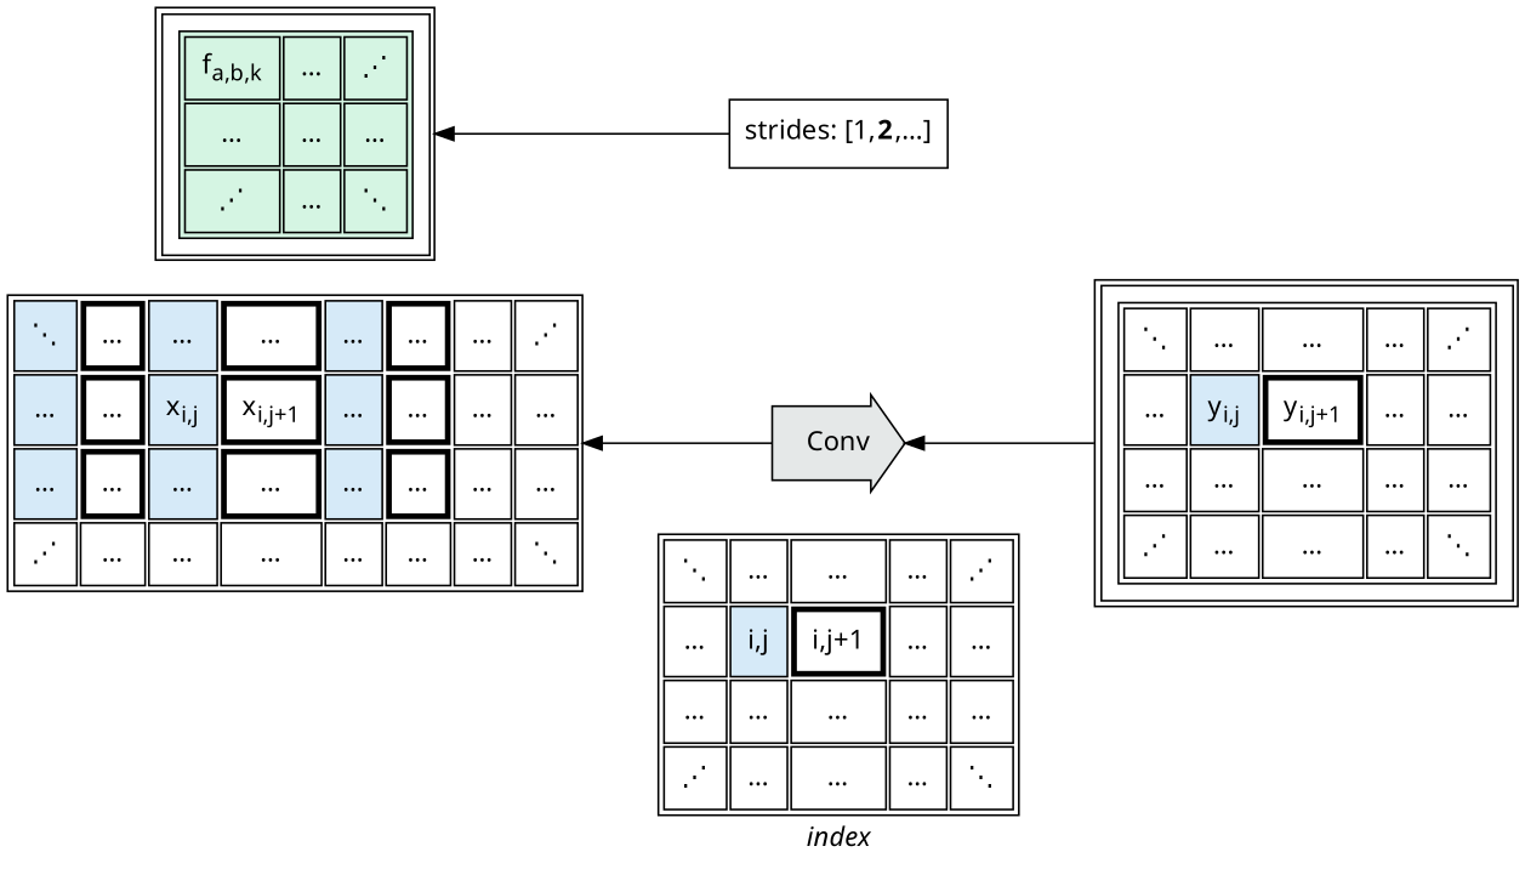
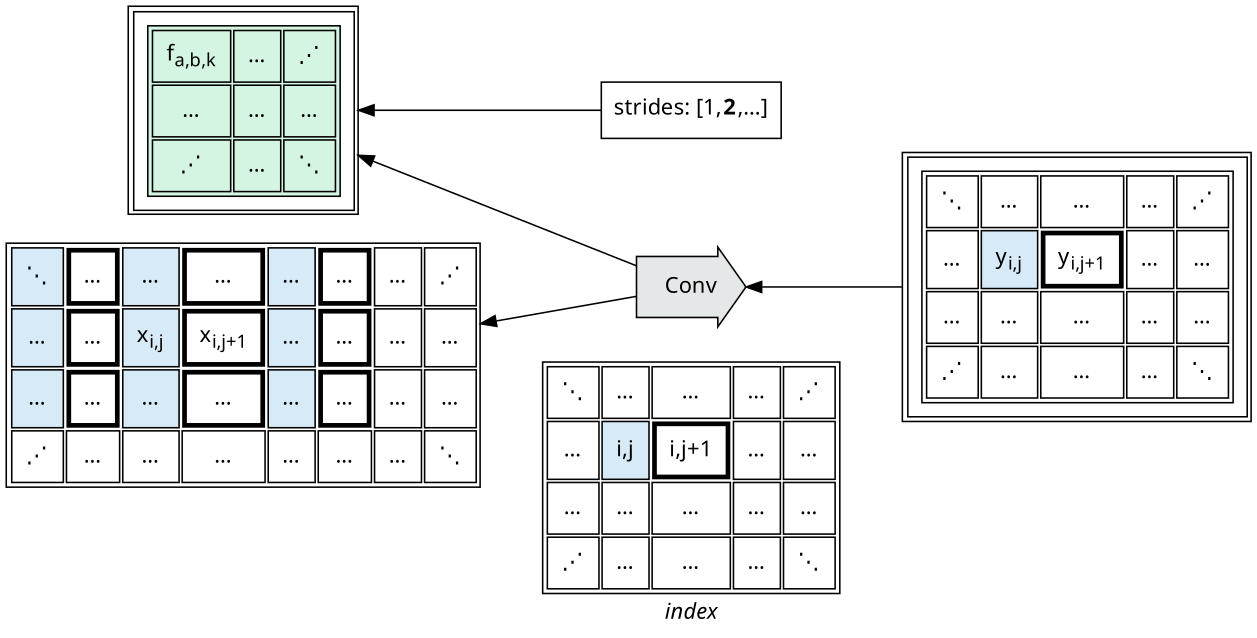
  digraph {
    fontname="Noto Sans"
    rankdir=RL
    node [fontname="Noto Sans" shape=plain]
    edge [fontname="Noto Sans"]
    n1 [label=< <table border="0"> <tr><td>        <table cellpadding="8">           <tr>               <td>⋱</td>               <td>…</td>               <td>…</td>               <td>…</td>               <td>⋰</td>               </tr>           <tr>               <td>…</td>               <td bgcolor="#D6EAF8">i,j</td>               <td border="3">i,j+1</td>               <td>…</td>               <td>…</td>               </tr>           <tr>               <td>…</td>               <td>…</td>               <td>…</td>               <td>…</td>               <td>…</td>               </tr>           <tr>               <td>⋰</td>               <td>…</td>               <td>…</td>               <td>…</td>               <td>⋱</td>               </tr>           </table> 	</td></tr>      <tr><td><i>index</i></td></tr>           </table>     >]
    Conv [fillcolor="#E5E8E8" margin=0.25 shape=rarrow style=filled]
    n3 [label=<strides: [1,<b>2</b>,…]> shape=rectangle]
    n4 [label=< <table cellpadding="8"> <tr> <td bgcolor="#D6EAF8">⋱</td> <td border="3">…</td> <td bgcolor="#D6EAF8">…</td> <td border="3">…</td> <td bgcolor="#D6EAF8">…</td> <td border="3">…</td> <td>…</td> <td>⋰</td> </tr> <tr> <td bgcolor="#D6EAF8">…</td> <td border="3">…</td> <td bgcolor="#D6EAF8">x<sub>i,j</sub></td> <td border="3">x<sub>i,j+1</sub></td> <td bgcolor="#D6EAF8">…</td> <td border="3">…</td> <td>…</td> <td>…</td> </tr> <tr> <td bgcolor="#D6EAF8">…</td> <td border="3">…</td> <td bgcolor="#D6EAF8">…</td> <td border="3">…</td> <td bgcolor="#D6EAF8">…</td> <td border="3">…</td> <td>…</td> <td>…</td> </tr> <tr> <td>⋰</td> <td>…</td> <td>…</td> <td>…</td> <td>…</td> <td>…</td> <td>…</td> <td>⋱</td> </tr> </table> >]
    n5 [label=< <table cellpadding="8"> <tr><td> <table bgcolor="#D5F5E3" cellpadding="8"> <tr> <td >f<sub>a,b,k</sub></td> <td >…</td> <td>⋰</td> </tr> <tr> <td>…</td> <td>…</td> <td>…</td> </tr> <tr> <td>⋰</td> <td>…</td> <td>⋱</td> </tr> </table> </td></tr> </table> >]
    n6 [label=< <table cellpadding="8"> <tr><td>        <table cellpadding="8">           <tr>               <td>⋱</td>               <td>…</td>               <td>…</td>               <td>…</td>               <td>⋰</td>               </tr>           <tr>               <td>…</td>               <td bgcolor="#D6EAF8">y<sub>i,j</sub></td>               <td border="3">y<sub>i,j+1</sub></td>               <td>…</td>               <td>…</td>               </tr>           <tr>               <td>…</td>               <td>…</td>               <td>…</td>               <td>…</td>               <td>…</td>               </tr>           <tr>               <td>⋰</td>               <td>…</td>               <td>…</td>               <td>…</td>               <td>⋱</td>               </tr>           </table>  	  </td></tr>         </table>       >]
    subgraph sub_1 {
      rank=same
      n1
      Conv
      n3
    }
    Conv -> n4
+   Conv -> n5
    n3 -> n5
    n6 -> Conv
  }
